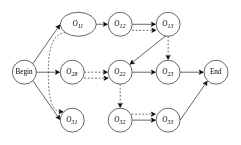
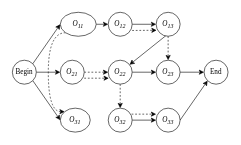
  <mxCell id="0" />
  <mxCell id="1" parent="0" />
  <mxCell id="2" style="edgeStyle=orthogonalEdgeStyle;rounded=0;orthogonalLoop=1;jettySize=auto;html=1;exitX=1;exitY=0.5;exitDx=0;exitDy=0;entryX=0;entryY=0.5;entryDx=0;entryDy=0;fontStyle=2" edge="1" parent="1" source="4" target="9"><mxGeometry relative="1" as="geometry" /></mxCell>
  <mxCell id="3" style="edgeStyle=orthogonalEdgeStyle;rounded=0;orthogonalLoop=1;jettySize=auto;html=1;exitX=0;exitY=1;exitDx=0;exitDy=0;entryX=0;entryY=0;entryDx=0;entryDy=0;dashed=1;curved=1;" edge="1" parent="1" source="4" target="17"><mxGeometry relative="1" as="geometry"><Array as="points"><mxPoint x="80" y="54" /><mxPoint x="80" y="186" /></Array></mxGeometry></mxCell>
  <mxCell id="4" value="O&lt;sub&gt;11&lt;/sub&gt;" style="ellipse;whiteSpace=wrap;html=1;aspect=fixed;fontFamily=Times New Roman;fontStyle=2" vertex="1" parent="1"><mxGeometry x="100" y="20" width="60" height="40" as="geometry" /></mxCell>
  <mxCell id="5" style="rounded=0;orthogonalLoop=1;jettySize=auto;html=1;exitX=1;exitY=0.5;exitDx=0;exitDy=0;" edge="1" parent="1" source="7" target="16"><mxGeometry relative="1" as="geometry" /></mxCell>
  <mxCell id="6" style="edgeStyle=orthogonalEdgeStyle;rounded=0;orthogonalLoop=1;jettySize=auto;html=1;exitX=0.5;exitY=1;exitDx=0;exitDy=0;entryX=0.5;entryY=0;entryDx=0;entryDy=0;dashed=1;fontStyle=2" edge="1" parent="1" source="7" target="13"><mxGeometry relative="1" as="geometry" /></mxCell>
  <mxCell id="7" value="O&lt;sub&gt;13&lt;/sub&gt;" style="ellipse;whiteSpace=wrap;html=1;aspect=fixed;fontFamily=Times New Roman;fontStyle=2" vertex="1" parent="1"><mxGeometry x="260" y="20" width="40" height="40" as="geometry" /></mxCell>
  <mxCell id="8" style="edgeStyle=orthogonalEdgeStyle;rounded=0;orthogonalLoop=1;jettySize=auto;html=1;exitX=1;exitY=0.5;exitDx=0;exitDy=0;entryX=0;entryY=0.5;entryDx=0;entryDy=0;fontStyle=2" edge="1" parent="1" source="9" target="7"><mxGeometry relative="1" as="geometry" /></mxCell>
  <mxCell id="9" value="O&lt;sub&gt;12&lt;/sub&gt;" style="ellipse;whiteSpace=wrap;html=1;aspect=fixed;fontFamily=Times New Roman;fontStyle=2" vertex="1" parent="1"><mxGeometry x="180" y="20" width="40" height="40" as="geometry" /></mxCell>
  <mxCell id="10" style="edgeStyle=orthogonalEdgeStyle;rounded=0;orthogonalLoop=1;jettySize=auto;html=1;exitX=1;exitY=0.5;exitDx=0;exitDy=0;entryX=0;entryY=0.5;entryDx=0;entryDy=0;fontStyle=2;dashed=1;" edge="1" parent="1" source="11" target="16"><mxGeometry relative="1" as="geometry" /></mxCell>
- <mxCell id="11" value="O&lt;sub&gt;28&lt;/sub&gt;" style="ellipse;whiteSpace=wrap;html=1;aspect=fixed;fontFamily=Times New Roman;fontStyle=2" vertex="1" parent="1"><mxGeometry x="100" y="100" width="40" height="40" as="geometry" /></mxCell>
+ <mxCell id="11" value="O&lt;sub&gt;21&lt;/sub&gt;" style="ellipse;whiteSpace=wrap;html=1;aspect=fixed;fontFamily=Times New Roman;fontStyle=2" vertex="1" parent="1"><mxGeometry x="100" y="100" width="40" height="40" as="geometry" /></mxCell>
  <mxCell id="12" style="rounded=0;orthogonalLoop=1;jettySize=auto;html=1;exitX=1;exitY=0.5;exitDx=0;exitDy=0;entryX=0;entryY=0.5;entryDx=0;entryDy=0;" edge="1" parent="1" source="13" target="22"><mxGeometry relative="1" as="geometry" /></mxCell>
  <mxCell id="13" value="O&lt;sub&gt;23&lt;/sub&gt;" style="ellipse;whiteSpace=wrap;html=1;aspect=fixed;fontFamily=Times New Roman;fontStyle=2" vertex="1" parent="1"><mxGeometry x="260" y="100" width="40" height="40" as="geometry" /></mxCell>
  <mxCell id="14" style="edgeStyle=orthogonalEdgeStyle;rounded=0;orthogonalLoop=1;jettySize=auto;html=1;exitX=1;exitY=0.5;exitDx=0;exitDy=0;entryX=0;entryY=0.5;entryDx=0;entryDy=0;fontStyle=2" edge="1" parent="1" source="16" target="13"><mxGeometry relative="1" as="geometry" /></mxCell>
  <mxCell id="15" style="edgeStyle=orthogonalEdgeStyle;rounded=0;orthogonalLoop=1;jettySize=auto;html=1;exitX=0.5;exitY=1;exitDx=0;exitDy=0;entryX=0.5;entryY=0;entryDx=0;entryDy=0;dashed=1;fontStyle=2" edge="1" parent="1" source="16" target="21"><mxGeometry relative="1" as="geometry" /></mxCell>
  <mxCell id="16" value="O&lt;sub&gt;22&lt;/sub&gt;" style="ellipse;whiteSpace=wrap;html=1;aspect=fixed;fontFamily=Times New Roman;fontStyle=2" vertex="1" parent="1"><mxGeometry x="180" y="100" width="40" height="40" as="geometry" /></mxCell>
- <mxCell id="17" value="O&lt;sub&gt;31&lt;/sub&gt;" style="ellipse;whiteSpace=wrap;html=1;aspect=fixed;fontFamily=Times New Roman;fontStyle=2" vertex="1" parent="1"><mxGeometry x="100" y="180" width="40" height="40" as="geometry" /></mxCell>
+ <mxCell id="17" value="O&lt;sub&gt;31&lt;/sub&gt;" style="ellipse;whiteSpace=wrap;html=1;aspect=fixed;fontFamily=Times New Roman;fontStyle=2" vertex="1" parent="1"><mxGeometry x="100" y="180" width="50" height="40" as="geometry" /></mxCell>
  <mxCell id="18" style="rounded=0;orthogonalLoop=1;jettySize=auto;html=1;exitX=1;exitY=0.5;exitDx=0;exitDy=0;entryX=0;entryY=1;entryDx=0;entryDy=0;" edge="1" parent="1" source="19" target="22"><mxGeometry relative="1" as="geometry" /></mxCell>
  <mxCell id="19" value="O&lt;sub&gt;33&lt;/sub&gt;" style="ellipse;whiteSpace=wrap;html=1;aspect=fixed;fontFamily=Times New Roman;fontStyle=2" vertex="1" parent="1"><mxGeometry x="260" y="180" width="40" height="40" as="geometry" /></mxCell>
  <mxCell id="20" style="edgeStyle=orthogonalEdgeStyle;rounded=0;orthogonalLoop=1;jettySize=auto;html=1;exitX=1;exitY=0.5;exitDx=0;exitDy=0;entryX=0;entryY=0.5;entryDx=0;entryDy=0;fontStyle=2" edge="1" parent="1" source="21" target="19"><mxGeometry relative="1" as="geometry" /></mxCell>
  <mxCell id="21" value="O&lt;sub&gt;32&lt;/sub&gt;" style="ellipse;whiteSpace=wrap;html=1;aspect=fixed;fontFamily=Times New Roman;fontStyle=2" vertex="1" parent="1"><mxGeometry x="180" y="180" width="40" height="40" as="geometry" /></mxCell>
  <mxCell id="22" value="End" style="ellipse;whiteSpace=wrap;html=1;aspect=fixed;fontFamily=Times New Roman;" vertex="1" parent="1"><mxGeometry x="340" y="100" width="40" height="40" as="geometry" /></mxCell>
  <mxCell id="23" style="rounded=0;orthogonalLoop=1;jettySize=auto;html=1;exitX=1;exitY=0;exitDx=0;exitDy=0;entryX=0;entryY=0.5;entryDx=0;entryDy=0;" edge="1" parent="1" source="26" target="4"><mxGeometry relative="1" as="geometry" /></mxCell>
  <mxCell id="24" style="edgeStyle=orthogonalEdgeStyle;rounded=0;orthogonalLoop=1;jettySize=auto;html=1;exitX=1;exitY=0.5;exitDx=0;exitDy=0;entryX=0;entryY=0.5;entryDx=0;entryDy=0;" edge="1" parent="1" source="26" target="11"><mxGeometry relative="1" as="geometry" /></mxCell>
  <mxCell id="25" style="rounded=0;orthogonalLoop=1;jettySize=auto;html=1;exitX=1;exitY=1;exitDx=0;exitDy=0;entryX=0;entryY=0.5;entryDx=0;entryDy=0;" edge="1" parent="1" source="26" target="17"><mxGeometry relative="1" as="geometry" /></mxCell>
  <mxCell id="26" value="Begin" style="ellipse;whiteSpace=wrap;html=1;aspect=fixed;fontFamily=Times New Roman;" vertex="1" parent="1"><mxGeometry x="20" y="100" width="40" height="40" as="geometry" /></mxCell>
  <mxCell id="27" style="rounded=0;orthogonalLoop=1;jettySize=auto;html=1;exitX=0.983;exitY=0.656;exitDx=0;exitDy=0;entryX=0.002;entryY=0.647;entryDx=0;entryDy=0;exitPerimeter=0;entryPerimeter=0;dashed=1;fontStyle=2" edge="1" parent="1"><mxGeometry relative="1" as="geometry"><mxPoint x="220" y="50.36" as="sourcePoint" /><mxPoint x="260.76" y="50" as="targetPoint" /></mxGeometry></mxCell>
  <mxCell id="28" style="rounded=0;orthogonalLoop=1;jettySize=auto;html=1;exitX=0.983;exitY=0.656;exitDx=0;exitDy=0;entryX=0.002;entryY=0.647;entryDx=0;entryDy=0;exitPerimeter=0;entryPerimeter=0;dashed=1;fontStyle=2" edge="1" parent="1"><mxGeometry relative="1" as="geometry"><mxPoint x="140" y="130" as="sourcePoint" /><mxPoint x="181" y="130" as="targetPoint" /></mxGeometry></mxCell>
  <mxCell id="29" style="rounded=0;orthogonalLoop=1;jettySize=auto;html=1;exitX=0.983;exitY=0.656;exitDx=0;exitDy=0;entryX=0.002;entryY=0.647;entryDx=0;entryDy=0;exitPerimeter=0;entryPerimeter=0;dashed=1;fontStyle=2" edge="1" parent="1"><mxGeometry relative="1" as="geometry"><mxPoint x="219" y="190" as="sourcePoint" /><mxPoint x="260" y="190" as="targetPoint" /></mxGeometry></mxCell>
